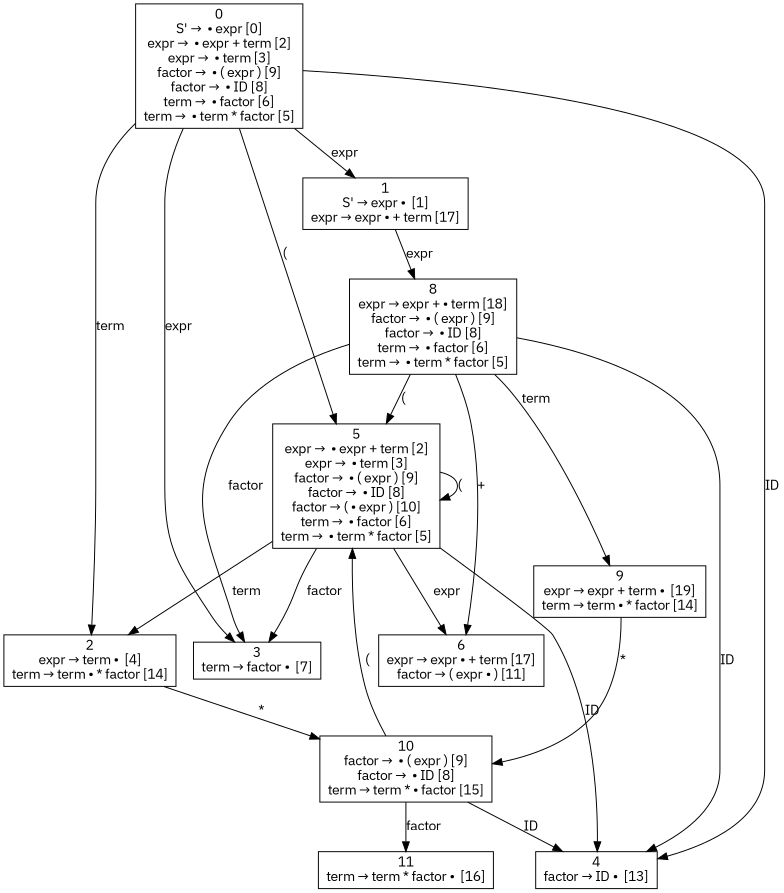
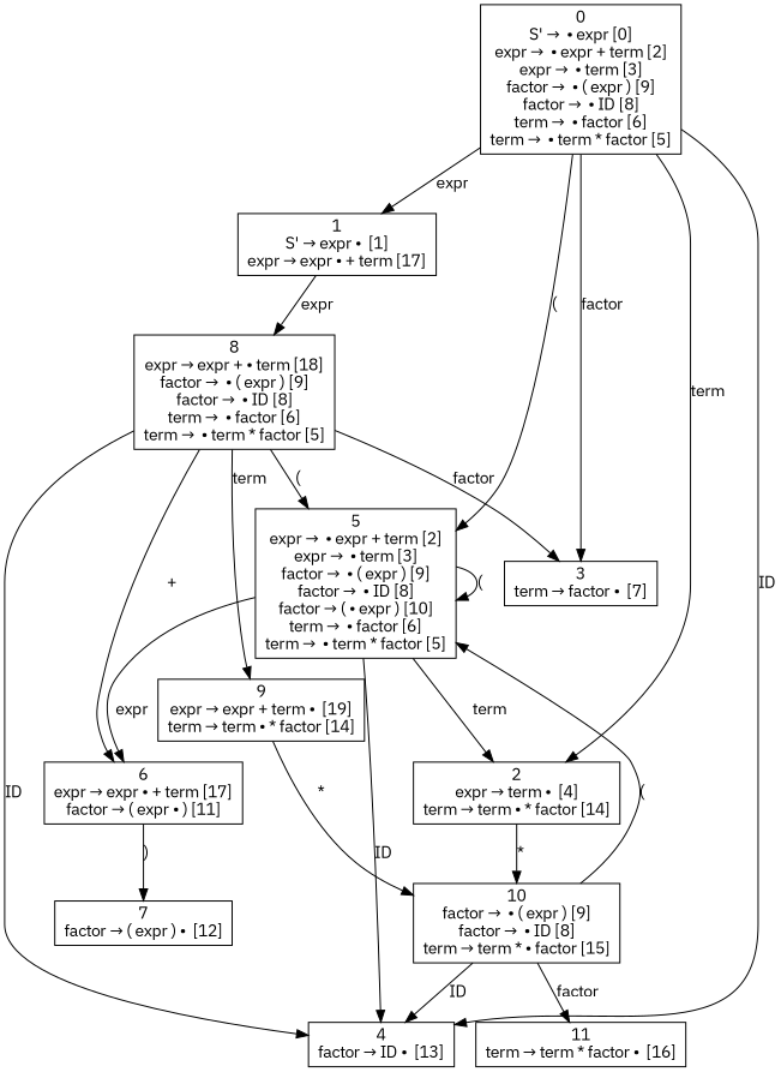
  digraph {
    fontname="IBM Plex Sans"
    node [fontname="IBM Plex Sans" shape=box]
    edge [fontname="IBM Plex Sans"]
    n1 [label=<0<br />S' →  • expr [0]<br />expr →  • expr + term [2]<br />expr →  • term [3]<br />factor →  • ( expr ) [9]<br />factor →  • ID [8]<br />term →  • factor [6]<br />term →  • term * factor [5]>]
    n2 [label=<1<br />S' → expr •  [1]<br />expr → expr • + term [17]>]
    n3 [label=<2<br />expr → term •  [4]<br />term → term • * factor [14]>]
    n4 [label=<3<br />term → factor •  [7]>]
    n5 [label=<4<br />factor → ID •  [13]>]
    n6 [label=<5<br />expr →  • expr + term [2]<br />expr →  • term [3]<br />factor →  • ( expr ) [9]<br />factor →  • ID [8]<br />factor → ( • expr ) [10]<br />term →  • factor [6]<br />term →  • term * factor [5]>]
    n7 [label=<8<br />expr → expr + • term [18]<br />factor →  • ( expr ) [9]<br />factor →  • ID [8]<br />term →  • factor [6]<br />term →  • term * factor [5]>]
    n8 [label=<10<br />factor →  • ( expr ) [9]<br />factor →  • ID [8]<br />term → term * • factor [15]>]
    n9 [label=<6<br />expr → expr • + term [17]<br />factor → ( expr • ) [11]>]
    n10 [label=<9<br />expr → expr + term •  [19]<br />term → term • * factor [14]>]
    n11 [label=<11<br />term → term * factor •  [16]>]
+   n12 [label=<7<br />factor → ( expr ) •  [12]>]
    n1 -> n2 [label=expr]
    n1 -> n3 [label=term]
-   n1 -> n4 [label=expr]
+   n1 -> n4 [label=factor]
    n1 -> n5 [label=ID]
    n1 -> n6 [label="("]
    n2 -> n7 [label=expr]
    n3 -> n8 [label="*"]
    n6 -> n3 [label=term]
-   n6 -> n4 [label=factor]
    n6 -> n5 [label=ID]
    n6 -> n6 [label="("]
    n6 -> n9 [label=expr]
    n7 -> n4 [label=factor]
    n7 -> n5 [label=ID]
    n7 -> n6 [label="("]
    n7 -> n9 [label="+"]
    n7 -> n10 [label=term]
    n8 -> n5 [label=ID]
    n8 -> n6 [label="("]
    n8 -> n11 [label=factor]
+   n9 -> n12 [label=")"]
    n10 -> n8 [label="*"]
  }
